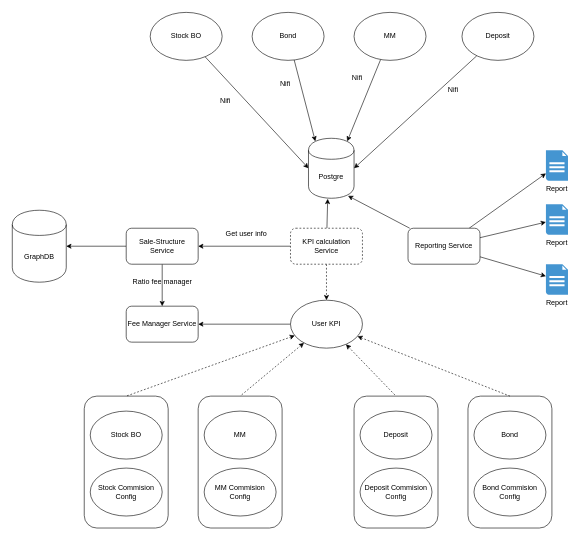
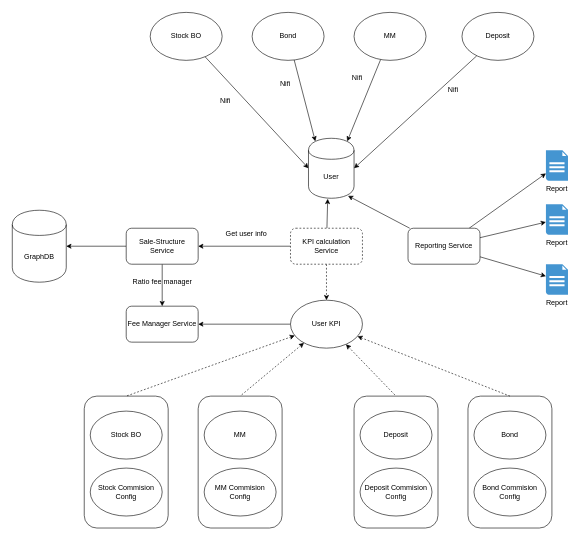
  <mxCell id="0" />
  <mxCell id="1" parent="0" />
  <mxCell id="2" style="edgeStyle=none;rounded=0;orthogonalLoop=1;jettySize=auto;html=1;entryX=0;entryY=0.5;entryDx=0;entryDy=0;startArrow=none;startFill=0;endArrow=classic;endFill=1;" parent="1" source="3" target="10" edge="1"><mxGeometry relative="1" as="geometry" /></mxCell>
  <mxCell id="3" value="Stock BO" style="ellipse;whiteSpace=wrap;html=1;" parent="1" vertex="1"><mxGeometry x="250" y="20" width="120" height="80" as="geometry" /></mxCell>
  <mxCell id="4" style="edgeStyle=none;rounded=0;orthogonalLoop=1;jettySize=auto;html=1;entryX=0.15;entryY=0.05;entryDx=0;entryDy=0;entryPerimeter=0;startArrow=none;startFill=0;endArrow=classic;endFill=1;" parent="1" source="5" target="10" edge="1"><mxGeometry relative="1" as="geometry" /></mxCell>
  <mxCell id="5" value="Bond" style="ellipse;whiteSpace=wrap;html=1;" parent="1" vertex="1"><mxGeometry x="420" y="20" width="120" height="80" as="geometry" /></mxCell>
  <mxCell id="6" style="edgeStyle=none;rounded=0;orthogonalLoop=1;jettySize=auto;html=1;entryX=0.85;entryY=0.05;entryDx=0;entryDy=0;entryPerimeter=0;startArrow=none;startFill=0;endArrow=classic;endFill=1;" parent="1" source="7" target="10" edge="1"><mxGeometry relative="1" as="geometry" /></mxCell>
  <mxCell id="7" value="MM" style="ellipse;whiteSpace=wrap;html=1;" parent="1" vertex="1"><mxGeometry x="590" y="20" width="120" height="80" as="geometry" /></mxCell>
  <mxCell id="8" style="edgeStyle=none;rounded=0;orthogonalLoop=1;jettySize=auto;html=1;entryX=1;entryY=0.5;entryDx=0;entryDy=0;startArrow=none;startFill=0;endArrow=classic;endFill=1;" parent="1" source="9" target="10" edge="1"><mxGeometry relative="1" as="geometry" /></mxCell>
  <mxCell id="9" value="Deposit" style="ellipse;whiteSpace=wrap;html=1;" parent="1" vertex="1"><mxGeometry x="770" y="20" width="120" height="80" as="geometry" /></mxCell>
- <mxCell id="10" value="Postgre" style="shape=cylinder;whiteSpace=wrap;html=1;boundedLbl=1;backgroundOutline=1;" parent="1" vertex="1"><mxGeometry x="514" y="230" width="76" height="100" as="geometry" /></mxCell>
+ <mxCell id="10" value="User" style="shape=cylinder;whiteSpace=wrap;html=1;boundedLbl=1;backgroundOutline=1;" parent="1" vertex="1"><mxGeometry x="514" y="230" width="76" height="100" as="geometry" /></mxCell>
  <mxCell id="11" value="Stock BO" style="ellipse;whiteSpace=wrap;html=1;" parent="1" vertex="1"><mxGeometry x="150" y="685" width="120" height="80" as="geometry" /></mxCell>
  <mxCell id="12" value="Bond" style="ellipse;whiteSpace=wrap;html=1;" parent="1" vertex="1"><mxGeometry x="790" y="685" width="120" height="80" as="geometry" /></mxCell>
  <mxCell id="13" value="MM" style="ellipse;whiteSpace=wrap;html=1;" parent="1" vertex="1"><mxGeometry x="340" y="685" width="120" height="80" as="geometry" /></mxCell>
  <mxCell id="14" value="Deposit" style="ellipse;whiteSpace=wrap;html=1;" parent="1" vertex="1"><mxGeometry x="600" y="685" width="120" height="80" as="geometry" /></mxCell>
  <mxCell id="15" style="rounded=0;orthogonalLoop=1;jettySize=auto;html=1;dashed=1;entryX=0.5;entryY=0;entryDx=0;entryDy=0;endArrow=none;endFill=0;startArrow=classic;startFill=1;" parent="1" source="20" target="25" edge="1"><mxGeometry relative="1" as="geometry" /></mxCell>
  <mxCell id="16" style="edgeStyle=none;rounded=0;orthogonalLoop=1;jettySize=auto;html=1;entryX=0.5;entryY=0;entryDx=0;entryDy=0;dashed=1;startArrow=classic;startFill=1;endArrow=none;endFill=0;" parent="1" source="20" target="26" edge="1"><mxGeometry relative="1" as="geometry" /></mxCell>
  <mxCell id="17" style="edgeStyle=none;rounded=0;orthogonalLoop=1;jettySize=auto;html=1;entryX=0.5;entryY=0;entryDx=0;entryDy=0;dashed=1;startArrow=classic;startFill=1;endArrow=none;endFill=0;" parent="1" source="20" target="27" edge="1"><mxGeometry relative="1" as="geometry" /></mxCell>
  <mxCell id="18" style="edgeStyle=none;rounded=0;orthogonalLoop=1;jettySize=auto;html=1;entryX=0.5;entryY=0;entryDx=0;entryDy=0;dashed=1;startArrow=classic;startFill=1;endArrow=none;endFill=0;" parent="1" source="20" target="28" edge="1"><mxGeometry relative="1" as="geometry" /></mxCell>
  <mxCell id="19" style="edgeStyle=none;rounded=0;orthogonalLoop=1;jettySize=auto;html=1;entryX=1;entryY=0.5;entryDx=0;entryDy=0;startArrow=none;startFill=0;endArrow=classic;endFill=1;" parent="1" source="20" target="47" edge="1"><mxGeometry relative="1" as="geometry"><mxPoint x="40" y="495" as="targetPoint" /></mxGeometry></mxCell>
  <mxCell id="20" value="User KPI" style="ellipse;whiteSpace=wrap;html=1;" parent="1" vertex="1"><mxGeometry x="484" y="500" width="120" height="80" as="geometry" /></mxCell>
  <mxCell id="21" value="Stock Commision Config" style="ellipse;whiteSpace=wrap;html=1;" parent="1" vertex="1"><mxGeometry x="150" y="780" width="120" height="80" as="geometry" /></mxCell>
  <mxCell id="22" value="MM Commision Config" style="ellipse;whiteSpace=wrap;html=1;" parent="1" vertex="1"><mxGeometry x="340" y="780" width="120" height="80" as="geometry" /></mxCell>
  <mxCell id="23" value="Deposit Commision Config" style="ellipse;whiteSpace=wrap;html=1;" parent="1" vertex="1"><mxGeometry x="600" y="780" width="120" height="80" as="geometry" /></mxCell>
  <mxCell id="24" value="Bond Commision Config" style="ellipse;whiteSpace=wrap;html=1;" parent="1" vertex="1"><mxGeometry x="790" y="780" width="120" height="80" as="geometry" /></mxCell>
  <mxCell id="25" value="" style="rounded=1;whiteSpace=wrap;html=1;shadow=0;glass=0;fillOpacity=0;" parent="1" vertex="1"><mxGeometry x="140" y="660" width="140" height="220" as="geometry" /></mxCell>
  <mxCell id="26" value="" style="rounded=1;whiteSpace=wrap;html=1;shadow=0;glass=0;fillOpacity=0;" parent="1" vertex="1"><mxGeometry x="330" y="660" width="140" height="220" as="geometry" /></mxCell>
  <mxCell id="27" value="" style="rounded=1;whiteSpace=wrap;html=1;shadow=0;glass=0;fillOpacity=0;" parent="1" vertex="1"><mxGeometry x="590" y="660" width="140" height="220" as="geometry" /></mxCell>
  <mxCell id="28" value="" style="rounded=1;whiteSpace=wrap;html=1;shadow=0;glass=0;fillOpacity=0;" parent="1" vertex="1"><mxGeometry x="780" y="660" width="140" height="220" as="geometry" /></mxCell>
  <mxCell id="29" style="edgeStyle=orthogonalEdgeStyle;rounded=0;orthogonalLoop=1;jettySize=auto;html=1;dashed=1;" parent="1" source="32" target="20" edge="1"><mxGeometry relative="1" as="geometry" /></mxCell>
  <mxCell id="30" style="edgeStyle=none;rounded=0;orthogonalLoop=1;jettySize=auto;html=1;entryX=0.421;entryY=1.01;entryDx=0;entryDy=0;entryPerimeter=0;startArrow=none;startFill=0;endArrow=classic;endFill=1;" parent="1" source="32" target="10" edge="1"><mxGeometry relative="1" as="geometry" /></mxCell>
  <mxCell id="31" style="edgeStyle=none;rounded=0;orthogonalLoop=1;jettySize=auto;html=1;startArrow=none;startFill=0;endArrow=classic;endFill=1;" parent="1" source="32" target="46" edge="1"><mxGeometry relative="1" as="geometry" /></mxCell>
  <mxCell id="32" value="KPI calculation&lt;br&gt;Service" style="rounded=1;whiteSpace=wrap;html=1;shadow=0;glass=0;dashed=1;" parent="1" vertex="1"><mxGeometry x="484" y="380" width="120" height="60" as="geometry" /></mxCell>
  <mxCell id="33" value="Report" style="shadow=0;dashed=0;html=1;strokeColor=none;fillColor=#4495D1;labelPosition=center;verticalLabelPosition=bottom;verticalAlign=top;align=center;outlineConnect=0;shape=mxgraph.veeam.2d.report;glass=0;" parent="1" vertex="1"><mxGeometry x="910" y="340" width="36.8" height="50.8" as="geometry" /></mxCell>
  <mxCell id="34" value="Report" style="shadow=0;dashed=0;html=1;strokeColor=none;fillColor=#4495D1;labelPosition=center;verticalLabelPosition=bottom;verticalAlign=top;align=center;outlineConnect=0;shape=mxgraph.veeam.2d.report;glass=0;" parent="1" vertex="1"><mxGeometry x="910" y="440" width="36.8" height="50.8" as="geometry" /></mxCell>
  <mxCell id="35" value="Report" style="shadow=0;dashed=0;html=1;strokeColor=none;fillColor=#4495D1;labelPosition=center;verticalLabelPosition=bottom;verticalAlign=top;align=center;outlineConnect=0;shape=mxgraph.veeam.2d.report;glass=0;" parent="1" vertex="1"><mxGeometry x="910" y="250" width="36.8" height="50.8" as="geometry" /></mxCell>
  <mxCell id="36" style="edgeStyle=none;rounded=0;orthogonalLoop=1;jettySize=auto;html=1;entryX=0.868;entryY=0.96;entryDx=0;entryDy=0;entryPerimeter=0;startArrow=none;startFill=0;endArrow=classic;endFill=1;" parent="1" source="40" target="10" edge="1"><mxGeometry relative="1" as="geometry" /></mxCell>
  <mxCell id="37" style="edgeStyle=none;rounded=0;orthogonalLoop=1;jettySize=auto;html=1;startArrow=none;startFill=0;endArrow=classic;endFill=1;" parent="1" source="40" target="35" edge="1"><mxGeometry relative="1" as="geometry" /></mxCell>
  <mxCell id="38" style="edgeStyle=none;rounded=0;orthogonalLoop=1;jettySize=auto;html=1;startArrow=none;startFill=0;endArrow=classic;endFill=1;" parent="1" source="40" target="33" edge="1"><mxGeometry relative="1" as="geometry" /></mxCell>
  <mxCell id="39" style="edgeStyle=none;rounded=0;orthogonalLoop=1;jettySize=auto;html=1;startArrow=none;startFill=0;endArrow=classic;endFill=1;" parent="1" source="40" target="34" edge="1"><mxGeometry relative="1" as="geometry" /></mxCell>
  <mxCell id="40" value="Reporting Service" style="rounded=1;whiteSpace=wrap;html=1;shadow=0;glass=0;" parent="1" vertex="1"><mxGeometry x="680" y="380" width="120" height="60" as="geometry" /></mxCell>
  <mxCell id="41" value="GraphDB&lt;br&gt;" style="shape=cylinder;whiteSpace=wrap;html=1;boundedLbl=1;backgroundOutline=1;shadow=0;glass=0;" parent="1" vertex="1"><mxGeometry x="20" y="350" width="90" height="120" as="geometry" /></mxCell>
  <mxCell id="42" value="Get user info" style="text;html=1;align=center;verticalAlign=middle;resizable=0;points=[];autosize=1;" parent="1" vertex="1"><mxGeometry x="370" y="380" width="80" height="20" as="geometry" /></mxCell>
  <mxCell id="43" value="Ratio fee manager" style="text;html=1;align=center;verticalAlign=middle;resizable=0;points=[];autosize=1;" parent="1" vertex="1"><mxGeometry x="215" y="460" width="110" height="20" as="geometry" /></mxCell>
  <mxCell id="44" style="edgeStyle=none;rounded=0;orthogonalLoop=1;jettySize=auto;html=1;startArrow=none;startFill=0;endArrow=classic;endFill=1;" parent="1" source="46" target="41" edge="1"><mxGeometry relative="1" as="geometry" /></mxCell>
  <mxCell id="45" style="edgeStyle=none;rounded=0;orthogonalLoop=1;jettySize=auto;html=1;startArrow=none;startFill=0;endArrow=classic;endFill=1;entryX=0.5;entryY=0;entryDx=0;entryDy=0;" parent="1" source="46" target="47" edge="1"><mxGeometry relative="1" as="geometry"><mxPoint x="40" y="473.533" as="targetPoint" /></mxGeometry></mxCell>
  <mxCell id="46" value="Sale-Structure Service" style="rounded=1;whiteSpace=wrap;html=1;shadow=0;glass=0;" parent="1" vertex="1"><mxGeometry x="210" y="380" width="120" height="60" as="geometry" /></mxCell>
  <mxCell id="47" value="Fee Manager Service" style="rounded=1;whiteSpace=wrap;html=1;shadow=0;glass=0;" parent="1" vertex="1"><mxGeometry x="210" y="510" width="120" height="60" as="geometry" /></mxCell>
  <mxCell id="48" value="Nifi" style="text;html=1;align=center;verticalAlign=middle;resizable=0;points=[];autosize=1;" vertex="1" parent="1"><mxGeometry x="360" y="158" width="30" height="20" as="geometry" /></mxCell>
  <mxCell id="49" value="Nifi" style="text;html=1;align=center;verticalAlign=middle;resizable=0;points=[];autosize=1;" vertex="1" parent="1"><mxGeometry x="460" y="130" width="30" height="20" as="geometry" /></mxCell>
  <mxCell id="50" value="Nifi" style="text;html=1;align=center;verticalAlign=middle;resizable=0;points=[];autosize=1;" vertex="1" parent="1"><mxGeometry x="580" y="120" width="30" height="20" as="geometry" /></mxCell>
  <mxCell id="51" value="Nifi" style="text;html=1;align=center;verticalAlign=middle;resizable=0;points=[];autosize=1;" vertex="1" parent="1"><mxGeometry x="740" y="140" width="30" height="20" as="geometry" /></mxCell>
